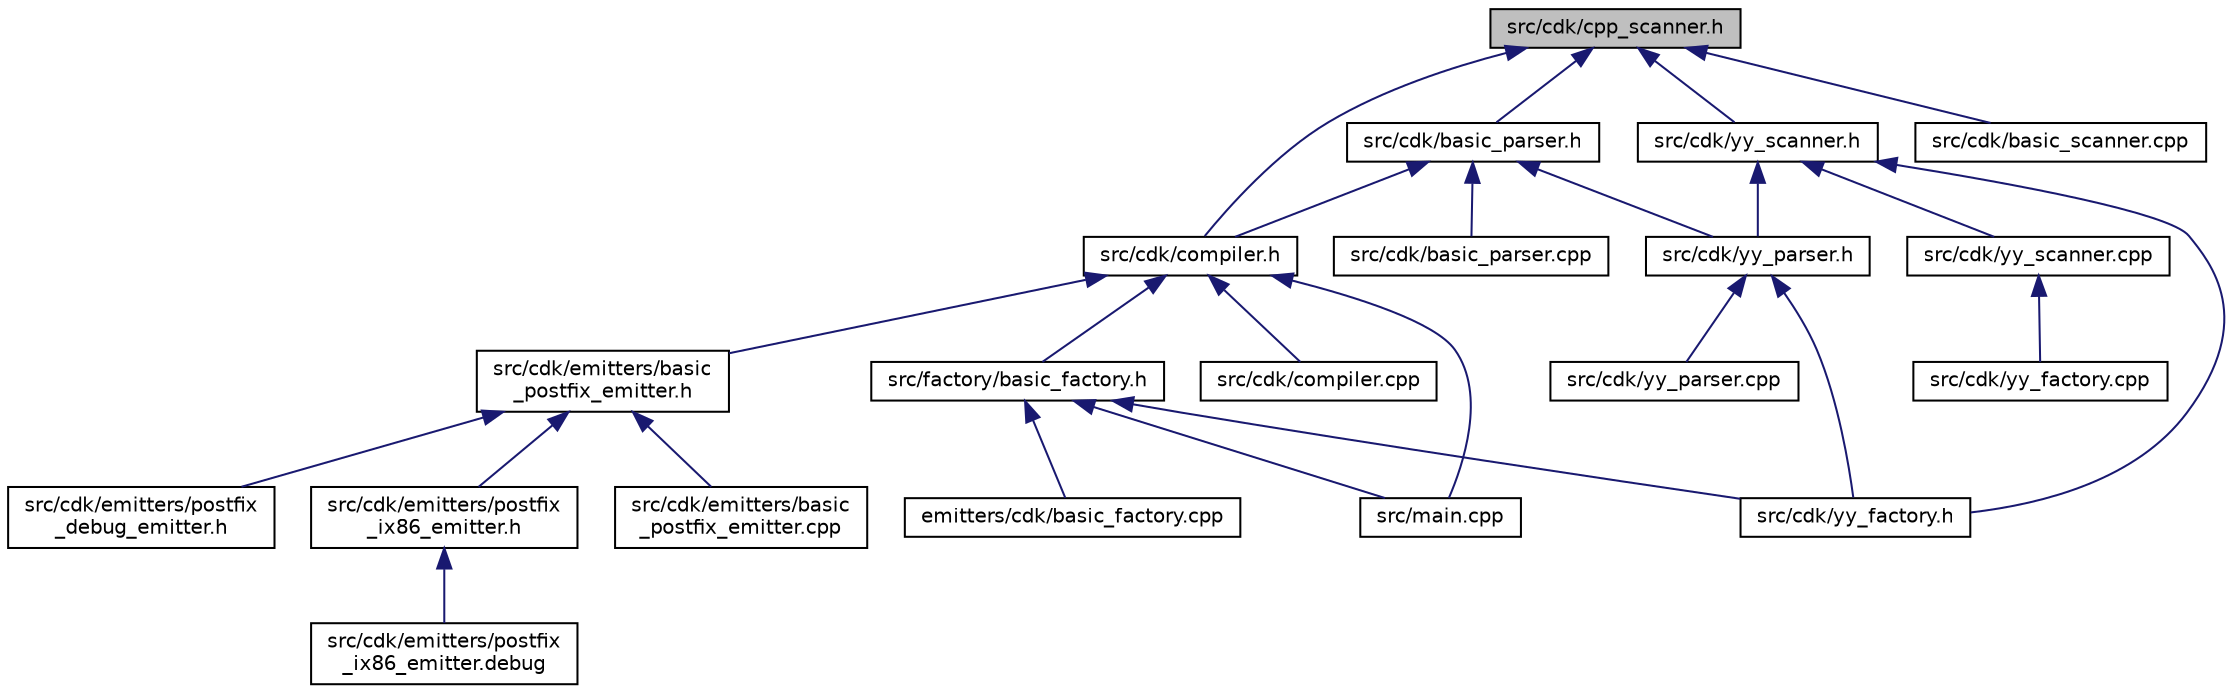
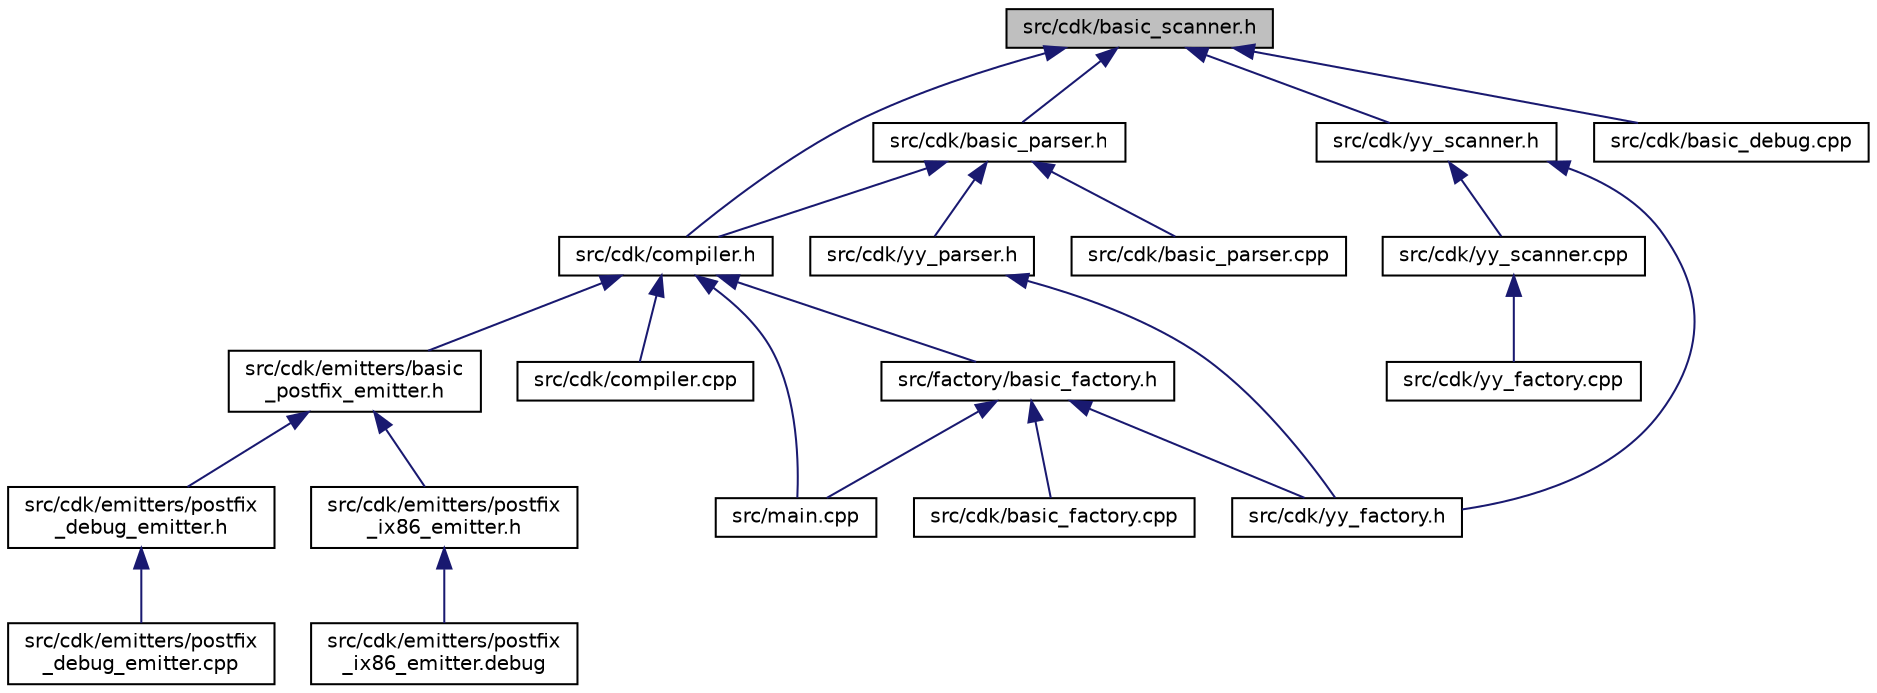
  digraph {
    node [color=black fillcolor=white fontname=Helvetica fontsize=10 shape=record style=filled]
    edge [color=midnightblue dir=back fontname=Helvetica fontsize=10 labelfontname=Helvetica labelfontsize=10 style=solid]
-   n1 [fillcolor=grey75 fontcolor=black height=0.2 label="src/cdk/cpp_scanner.h" width=0.4]
+   n1 [fillcolor=grey75 fontcolor=black height=0.2 label="src/cdk/basic_scanner.h" width=0.4]
    n2 [height=0.2 label="src/cdk/basic_parser.h" width=0.4]
    n3 [height=0.2 label="src/cdk/compiler.h" width=0.4]
-   n4 [height=0.2 label="src/cdk/basic_scanner.cpp" width=0.4]
+   n4 [height=0.2 label="src/cdk/basic_debug.cpp" width=0.4]
    n5 [height=0.2 label="src/cdk/yy_scanner.h" width=0.4]
    n6 [height=0.2 label="src/cdk/basic_parser.cpp" width=0.4]
    n7 [height=0.2 label="src/cdk/yy_parser.h" width=0.4]
    n8 [height=0.2 label="src/factory/basic_factory.h" width=0.4]
    n9 [height=0.2 label="src/main.cpp" width=0.4]
    n10 [height=0.2 label="src/cdk/compiler.cpp" width=0.4]
    n11 [height=0.2 label="src/cdk/emitters/basic\l_postfix_emitter.h" width=0.4]
    n12 [height=0.2 label="src/cdk/yy_factory.h" width=0.4]
    n13 [height=0.2 label="src/cdk/yy_scanner.cpp" width=0.4]
-   n14 [height=0.2 label="src/cdk/yy_parser.cpp" width=0.4]
-   n15 [height=0.2 label="emitters/cdk/basic_factory.cpp" width=0.4]
-   n16 [height=0.2 label="src/cdk/emitters/basic\l_postfix_emitter.cpp" width=0.4]
+   n15 [height=0.2 label="src/cdk/basic_factory.cpp" width=0.4]
    n17 [height=0.2 label="src/cdk/emitters/postfix\l_debug_emitter.h" width=0.4]
    n18 [height=0.2 label="src/cdk/emitters/postfix\l_ix86_emitter.h" width=0.4]
    n19 [height=0.2 label="src/cdk/yy_factory.cpp" width=0.4]
+   n20 [height=0.2 label="src/cdk/emitters/postfix\l_debug_emitter.cpp" width=0.4]
    n21 [height=0.2 label="src/cdk/emitters/postfix\l_ix86_emitter.debug" width=0.4]
    n1 -> n2
    n1 -> n3
    n1 -> n4
    n1 -> n5
    n2 -> n3
    n2 -> n6
    n2 -> n7
    n3 -> n8
    n3 -> n9
    n3 -> n10
    n3 -> n11
-   n5 -> n7
    n5 -> n12
    n5 -> n13
    n7 -> n12
-   n7 -> n14
    n8 -> n9
    n8 -> n12
    n8 -> n15
-   n11 -> n16
    n11 -> n17
    n11 -> n18
    n13 -> n19
+   n17 -> n20
    n18 -> n21
  }
